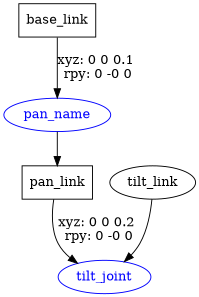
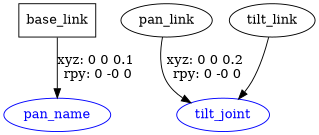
  digraph {
    node [shape=ellipse]
    n1 [label=base_link shape=box]
    pan_name [color=blue fontcolor=blue]
-   n3 [label=pan_link shape=box]
+   n3 [label=pan_link]
    tilt_joint [color=blue fontcolor=blue]
    n5 [label=tilt_link]
    n1 -> pan_name [label="xyz: 0 0 0.1 \nrpy: 0 -0 0"]
-   pan_name -> n3
    n3 -> tilt_joint [label="xyz: 0 0 0.2 \nrpy: 0 -0 0"]
    n5 -> tilt_joint
  }
